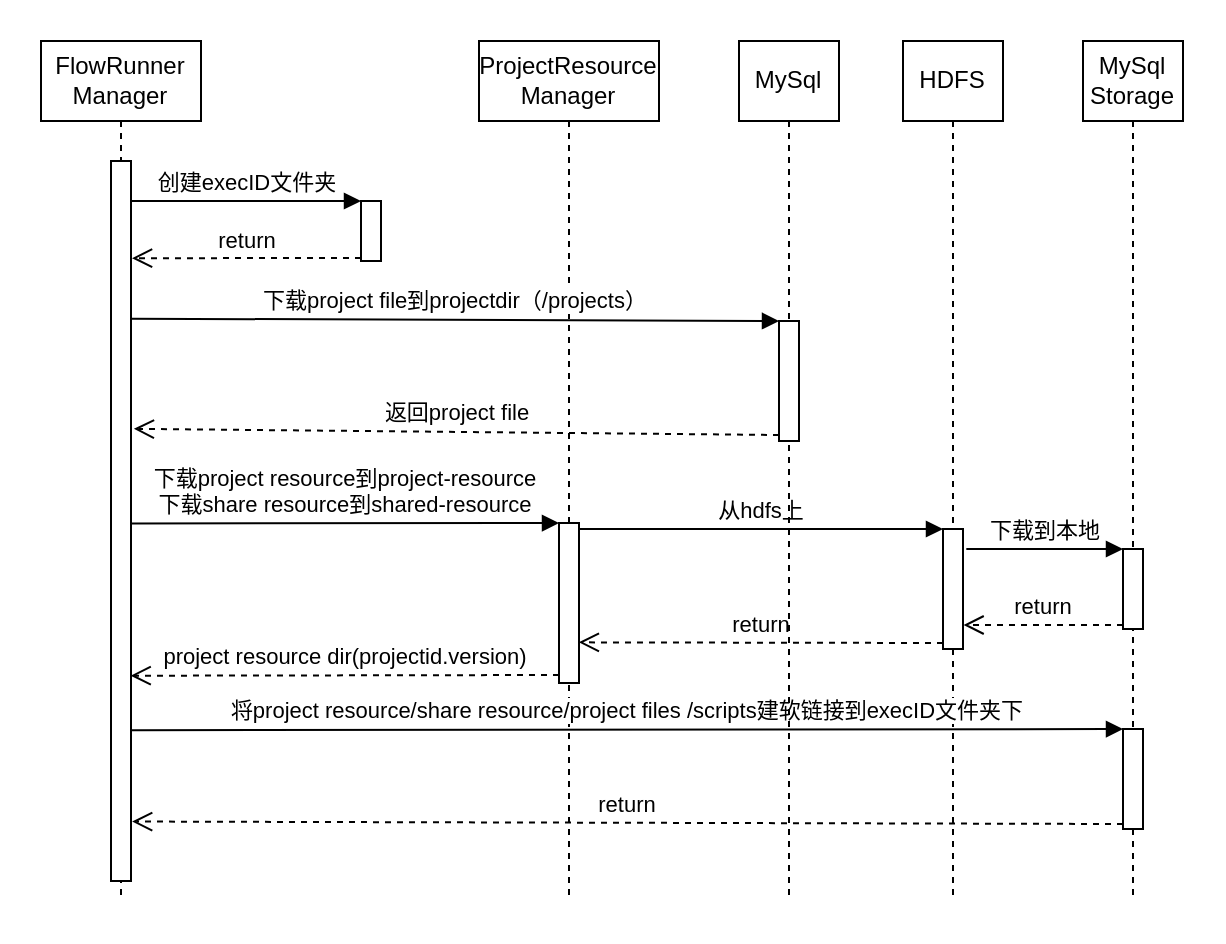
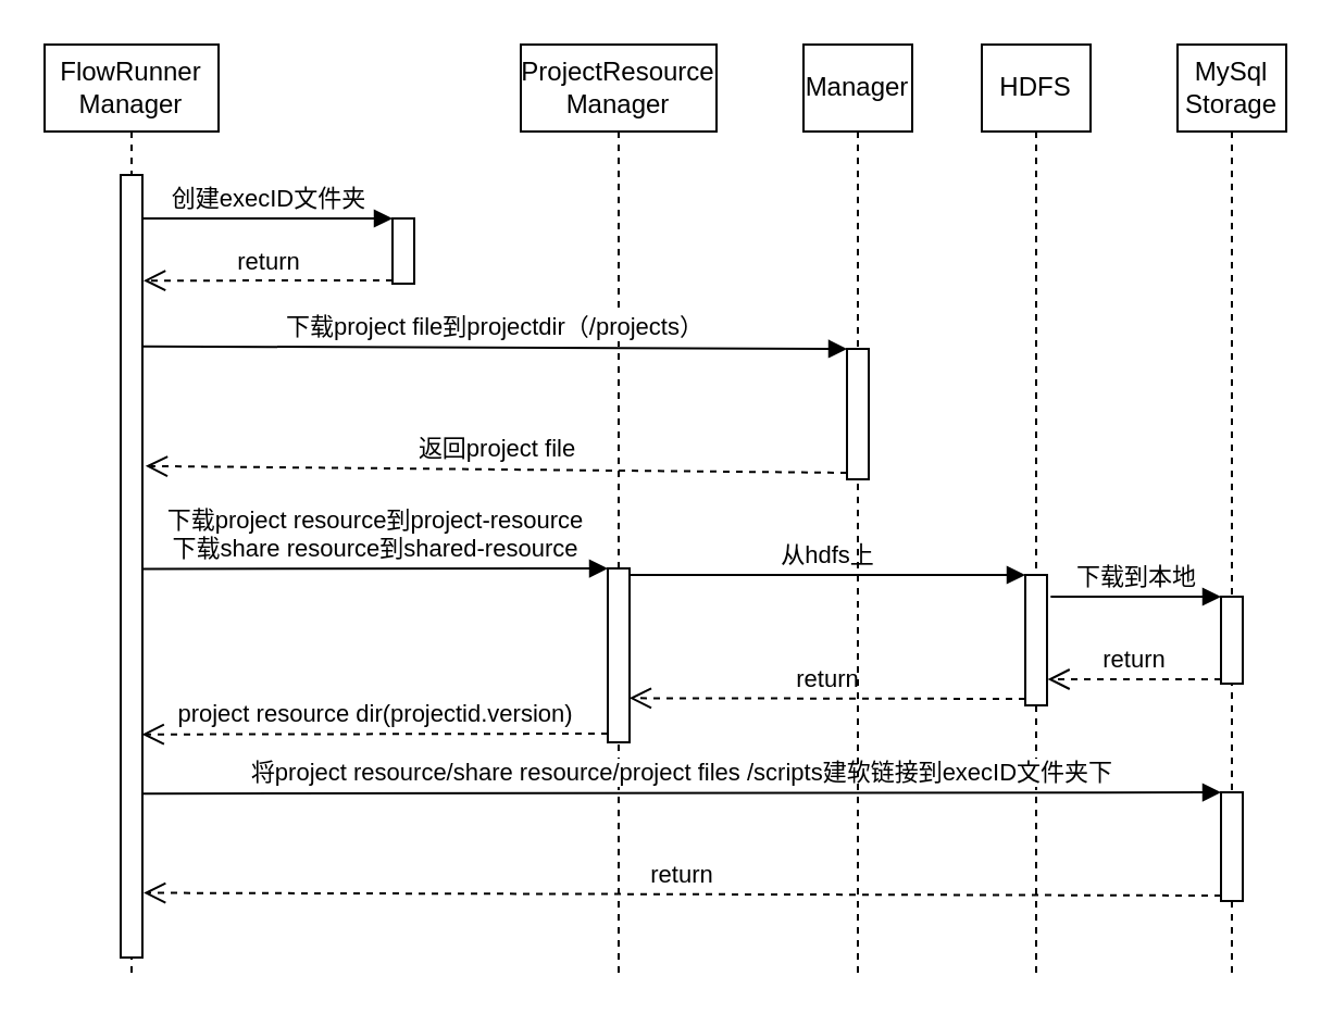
  <mxCell id="0" />
  <mxCell id="1" parent="0" />
  <mxCell id="2" value="FlowRunner&lt;br&gt;Manager" style="shape=umlLifeline;perimeter=lifelinePerimeter;whiteSpace=wrap;html=1;container=1;collapsible=0;recursiveResize=0;outlineConnect=0;" vertex="1" parent="1"><mxGeometry x="20" y="20" width="80" height="430" as="geometry" /></mxCell>
  <mxCell id="3" value="" style="html=1;points=[];perimeter=orthogonalPerimeter;" vertex="1" parent="2"><mxGeometry x="35" y="60" width="10" height="360" as="geometry" /></mxCell>
  <mxCell id="4" value="" style="html=1;points=[];perimeter=orthogonalPerimeter;" vertex="1" parent="1"><mxGeometry x="180" y="100" width="10" height="30" as="geometry" /></mxCell>
  <mxCell id="5" value="&lt;font style=&quot;font-size: 11px&quot;&gt;创建execID文件夹&lt;/font&gt;" style="html=1;verticalAlign=bottom;endArrow=block;entryX=0;entryY=0;rounded=0;" edge="1" target="4" parent="1"><mxGeometry relative="1" as="geometry"><mxPoint x="65" y="100" as="sourcePoint" /></mxGeometry></mxCell>
  <mxCell id="6" value="return" style="html=1;verticalAlign=bottom;endArrow=open;dashed=1;endSize=8;exitX=0;exitY=0.95;rounded=0;entryX=1.051;entryY=0.135;entryDx=0;entryDy=0;entryPerimeter=0;" edge="1" source="4" parent="1" target="3"><mxGeometry relative="1" as="geometry"><mxPoint x="70" y="129" as="targetPoint" /></mxGeometry></mxCell>
  <mxCell id="7" value="ProjectResource&lt;br&gt;Manager" style="shape=umlLifeline;perimeter=lifelinePerimeter;whiteSpace=wrap;html=1;container=1;collapsible=0;recursiveResize=0;outlineConnect=0;" vertex="1" parent="1"><mxGeometry x="239" y="20" width="90" height="430" as="geometry" /></mxCell>
  <mxCell id="8" value="" style="html=1;points=[];perimeter=orthogonalPerimeter;fontSize=11;" vertex="1" parent="7"><mxGeometry x="40" y="241" width="10" height="80" as="geometry" /></mxCell>
  <mxCell id="9" value="下载project resource到project-resource&lt;br&gt;下载share resource到shared-resource" style="html=1;verticalAlign=bottom;endArrow=block;entryX=0;entryY=0;rounded=0;fontSize=11;exitX=1.028;exitY=0.286;exitDx=0;exitDy=0;exitPerimeter=0;" edge="1" target="8" parent="1"><mxGeometry relative="1" as="geometry"><mxPoint x="65.28" y="261.22" as="sourcePoint" /></mxGeometry></mxCell>
  <mxCell id="10" value="project resource dir(projectid.version)" style="html=1;verticalAlign=bottom;endArrow=open;dashed=1;endSize=8;exitX=0;exitY=0.95;rounded=0;fontSize=11;entryX=0.981;entryY=0.568;entryDx=0;entryDy=0;entryPerimeter=0;" edge="1" source="8" parent="1"><mxGeometry relative="1" as="geometry"><mxPoint x="64.81" y="337.36" as="targetPoint" /></mxGeometry></mxCell>
  <mxCell id="11" value="HDFS" style="shape=umlLifeline;perimeter=lifelinePerimeter;whiteSpace=wrap;html=1;container=1;collapsible=0;recursiveResize=0;outlineConnect=0;" vertex="1" parent="1"><mxGeometry x="451" y="20" width="50" height="430" as="geometry" /></mxCell>
  <mxCell id="12" value="" style="html=1;points=[];perimeter=orthogonalPerimeter;fontSize=11;" vertex="1" parent="11"><mxGeometry x="20" y="244" width="10" height="60" as="geometry" /></mxCell>
  <mxCell id="13" value="MySql&lt;br&gt;Storage" style="shape=umlLifeline;perimeter=lifelinePerimeter;whiteSpace=wrap;html=1;container=1;collapsible=0;recursiveResize=0;outlineConnect=0;" vertex="1" parent="1"><mxGeometry x="541" y="20" width="50" height="430" as="geometry" /></mxCell>
  <mxCell id="14" value="" style="html=1;points=[];perimeter=orthogonalPerimeter;fontSize=11;" vertex="1" parent="13"><mxGeometry x="20" y="254" width="10" height="40" as="geometry" /></mxCell>
  <mxCell id="15" value="" style="html=1;points=[];perimeter=orthogonalPerimeter;fontSize=11;" vertex="1" parent="13"><mxGeometry x="20" y="344" width="10" height="50" as="geometry" /></mxCell>
  <mxCell id="16" value="return" style="html=1;verticalAlign=bottom;endArrow=open;dashed=1;endSize=8;exitX=0;exitY=0.95;rounded=0;fontSize=11;entryX=0.99;entryY=0.746;entryDx=0;entryDy=0;entryPerimeter=0;" edge="1" source="12" parent="1" target="8"><mxGeometry relative="1" as="geometry"><mxPoint x="330" y="321" as="targetPoint" /></mxGeometry></mxCell>
  <mxCell id="17" value="从hdfs上" style="html=1;verticalAlign=bottom;endArrow=block;entryX=0;entryY=0;rounded=0;fontSize=11;" edge="1" target="12" parent="1" source="8"><mxGeometry relative="1" as="geometry"><mxPoint x="320" y="264" as="sourcePoint" /></mxGeometry></mxCell>
  <mxCell id="18" value="下载到本地" style="html=1;verticalAlign=bottom;endArrow=block;entryX=0;entryY=0;rounded=0;fontSize=11;exitX=1.167;exitY=0.166;exitDx=0;exitDy=0;exitPerimeter=0;" edge="1" target="14" parent="1" source="12"><mxGeometry relative="1" as="geometry"><mxPoint x="491" y="264" as="sourcePoint" /></mxGeometry></mxCell>
  <mxCell id="19" value="return" style="html=1;verticalAlign=bottom;endArrow=open;dashed=1;endSize=8;exitX=0;exitY=0.95;rounded=0;fontSize=11;entryX=1.028;entryY=0.8;entryDx=0;entryDy=0;entryPerimeter=0;" edge="1" source="14" parent="1" target="12"><mxGeometry relative="1" as="geometry"><mxPoint x="491" y="340" as="targetPoint" /></mxGeometry></mxCell>
  <mxCell id="20" value="将project resource/share resource/project files /scripts建软链接到execID文件夹下" style="html=1;verticalAlign=bottom;endArrow=block;entryX=0;entryY=0;rounded=0;fontSize=11;exitX=1.036;exitY=0.669;exitDx=0;exitDy=0;exitPerimeter=0;" edge="1" target="15" parent="1"><mxGeometry relative="1" as="geometry"><mxPoint x="65.36" y="364.63" as="sourcePoint" /></mxGeometry></mxCell>
  <mxCell id="21" value="return" style="html=1;verticalAlign=bottom;endArrow=open;dashed=1;endSize=8;exitX=0;exitY=0.95;rounded=0;fontSize=11;entryX=1.056;entryY=0.838;entryDx=0;entryDy=0;entryPerimeter=0;" edge="1" source="15" parent="1"><mxGeometry relative="1" as="geometry"><mxPoint x="65.56" y="410.26" as="targetPoint" /></mxGeometry></mxCell>
- <mxCell id="22" value="MySql" style="shape=umlLifeline;perimeter=lifelinePerimeter;whiteSpace=wrap;html=1;container=1;collapsible=0;recursiveResize=0;outlineConnect=0;" vertex="1" parent="1"><mxGeometry x="369" y="20" width="50" height="430" as="geometry" /></mxCell>
+ <mxCell id="22" value="Manager" style="shape=umlLifeline;perimeter=lifelinePerimeter;whiteSpace=wrap;html=1;container=1;collapsible=0;recursiveResize=0;outlineConnect=0;" vertex="1" parent="1"><mxGeometry x="369" y="20" width="50" height="430" as="geometry" /></mxCell>
  <mxCell id="23" value="" style="html=1;points=[];perimeter=orthogonalPerimeter;fontSize=11;" vertex="1" parent="22"><mxGeometry x="20" y="140" width="10" height="60" as="geometry" /></mxCell>
  <mxCell id="24" value="下载project file到projectdir（/projects）" style="html=1;verticalAlign=bottom;endArrow=block;entryX=0;entryY=0;rounded=0;fontSize=11;exitX=0.971;exitY=0.219;exitDx=0;exitDy=0;exitPerimeter=0;" edge="1" target="23" parent="1" source="3"><mxGeometry relative="1" as="geometry"><mxPoint x="319" y="160" as="sourcePoint" /></mxGeometry></mxCell>
  <mxCell id="25" value="返回project file" style="html=1;verticalAlign=bottom;endArrow=open;dashed=1;endSize=8;exitX=0;exitY=0.95;rounded=0;fontSize=11;entryX=1.143;entryY=0.372;entryDx=0;entryDy=0;entryPerimeter=0;" edge="1" source="23" parent="1" target="3"><mxGeometry relative="1" as="geometry"><mxPoint x="319" y="236" as="targetPoint" /></mxGeometry></mxCell>
